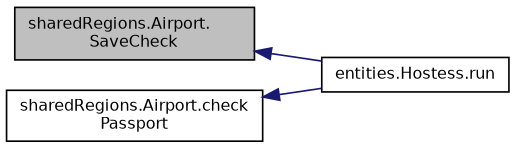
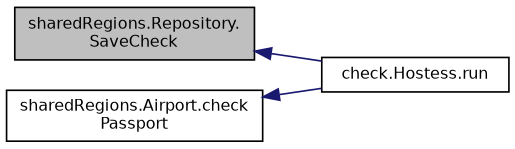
  digraph {
    rankdir=LR
    node [color=black fillcolor=white fontname=Helvetica fontsize=10 shape=record style=filled]
    edge [color=midnightblue dir=back fontname=Helvetica fontsize=10 labelfontname=Helvetica labelfontsize=10 style=solid]
-   n1 [fillcolor=grey75 fontcolor=black height=0.2 label="sharedRegions.Airport.\lSaveCheck" width=0.4]
-   n2 [height=0.2 label="entities.Hostess.run" width=0.4]
+   n1 [fillcolor=grey75 fontcolor=black height=0.2 label="sharedRegions.Repository.\lSaveCheck" width=0.4]
+   n2 [height=0.2 label="check.Hostess.run" width=0.4]
    n3 [height=0.2 label="sharedRegions.Airport.check\lPassport" width=0.4]
    n1 -> n2
    n3 -> n2
  }
